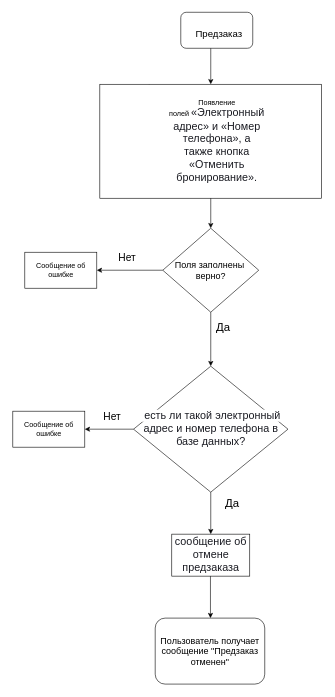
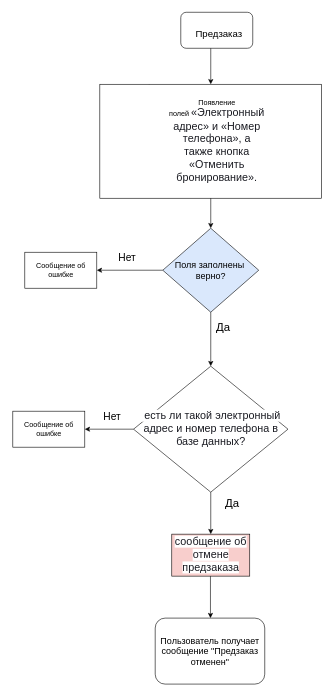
  <mxCell id="0" />
  <mxCell id="1" parent="0" />
  <mxCell id="2" value="" style="endArrow=classic;html=1;rounded=0;" edge="1" parent="1"><mxGeometry width="50" height="50" relative="1" as="geometry"><mxPoint x="248" y="140" as="sourcePoint" /><mxPoint x="248" y="210" as="targetPoint" /></mxGeometry></mxCell>
  <mxCell id="3" value="&lt;font style=&quot;font-size: 15px;&quot;&gt;Пользователь получает сообщение &quot;Предзаказ отменен&quot;&lt;/font&gt;" style="rounded=1;whiteSpace=wrap;html=1;" vertex="1" parent="1"><mxGeometry x="258" y="1030" width="182.62" height="110" as="geometry" /></mxCell>
  <mxCell id="4" value="&lt;font style=&quot;font-size: 16px;&quot;&gt;Предзаказ&lt;/font&gt;" style="text;html=1;strokeColor=none;fillColor=none;align=center;verticalAlign=middle;whiteSpace=wrap;rounded=0;" vertex="1" parent="1"><mxGeometry x="314.62" y="25" width="76" height="25" as="geometry" /></mxCell>
  <mxCell id="5" value="" style="endArrow=classic;html=1;rounded=0;" edge="1" parent="1"><mxGeometry width="50" height="50" relative="1" as="geometry"><mxPoint x="350.62" y="70" as="sourcePoint" /><mxPoint x="350.62" y="140" as="targetPoint" /></mxGeometry></mxCell>
  <mxCell id="6" value="" style="rounded=0;whiteSpace=wrap;html=1;" vertex="1" parent="1"><mxGeometry x="165.68" y="140" width="369.88" height="190" as="geometry" /></mxCell>
  <mxCell id="7" value="Появление полей&amp;nbsp;&lt;span style=&quot;color: rgb(26, 27, 34); font-family: &amp;quot;YS Text&amp;quot;, Arial, Helvetica, sans-serif; font-size: 18px; text-align: start; background-color: rgb(255, 255, 255);&quot;&gt;«Электронный адрес» и «Номер телефона», а также кнопка «Отменить бронирование».&lt;/span&gt;" style="text;html=1;strokeColor=none;fillColor=none;align=center;verticalAlign=middle;whiteSpace=wrap;rounded=0;" vertex="1" parent="1"><mxGeometry x="330.62" y="220" width="60" height="30" as="geometry" /></mxCell>
- <mxCell id="8" value="&lt;font style=&quot;font-size: 15px;&quot;&gt;Поля заполнены&amp;nbsp;&lt;br&gt;верно?&lt;/font&gt;" style="rhombus;whiteSpace=wrap;html=1;" vertex="1" parent="1"><mxGeometry x="270.62" y="380" width="160" height="140" as="geometry" /></mxCell>
+ <mxCell id="8" value="&lt;font style=&quot;font-size: 15px;&quot;&gt;Поля заполнены&amp;nbsp;&lt;br&gt;верно?&lt;/font&gt;" style="rhombus;whiteSpace=wrap;html=1;fillColor=#dae8fc;" vertex="1" parent="1"><mxGeometry x="270.62" y="380" width="160" height="140" as="geometry" /></mxCell>
  <mxCell id="9" value="" style="endArrow=classic;html=1;rounded=0;exitX=0.5;exitY=1;exitDx=0;exitDy=0;" edge="1" source="6" parent="1"><mxGeometry width="50" height="50" relative="1" as="geometry"><mxPoint x="320.62" y="380" as="sourcePoint" /><mxPoint x="350.62" y="380" as="targetPoint" /></mxGeometry></mxCell>
  <mxCell id="10" value="Сообщение об ошибке" style="rounded=0;whiteSpace=wrap;html=1;" vertex="1" parent="1"><mxGeometry x="40.62" y="420" width="120" height="60" as="geometry" /></mxCell>
  <mxCell id="11" value="" style="endArrow=classic;html=1;rounded=0;exitX=0;exitY=0.5;exitDx=0;exitDy=0;entryX=1;entryY=0.5;entryDx=0;entryDy=0;" edge="1" source="8" target="10" parent="1"><mxGeometry width="50" height="50" relative="1" as="geometry"><mxPoint x="200.62" y="590" as="sourcePoint" /><mxPoint x="250.62" y="540" as="targetPoint" /></mxGeometry></mxCell>
  <mxCell id="12" value="" style="endArrow=classic;html=1;rounded=0;exitX=0.5;exitY=1;exitDx=0;exitDy=0;" edge="1" source="8" parent="1"><mxGeometry width="50" height="50" relative="1" as="geometry"><mxPoint x="280.62" y="460" as="sourcePoint" /><mxPoint x="350.62" y="610" as="targetPoint" /></mxGeometry></mxCell>
  <mxCell id="13" value="&lt;font style=&quot;font-size: 17px;&quot;&gt;Нет&lt;/font&gt;" style="text;html=1;align=center;verticalAlign=middle;resizable=0;points=[];autosize=1;strokeColor=none;fillColor=none;" vertex="1" parent="1"><mxGeometry x="185.62" y="415" width="50" height="30" as="geometry" /></mxCell>
  <mxCell id="14" value="&lt;font style=&quot;font-size: 19px;&quot;&gt;Да&lt;/font&gt;" style="text;html=1;align=center;verticalAlign=middle;resizable=0;points=[];autosize=1;strokeColor=none;fillColor=none;" vertex="1" parent="1"><mxGeometry x="345.62" y="525" width="50" height="40" as="geometry" /></mxCell>
  <mxCell id="15" value="&lt;span style=&quot;color: rgb(26, 27, 34); font-family: &amp;quot;YS Text&amp;quot;, Arial, Helvetica, sans-serif; font-size: 18px; text-align: left; background-color: rgb(255, 255, 255);&quot;&gt;&amp;nbsp;есть ли такой электронный адрес и номер телефона в базе данных?&lt;/span&gt;" style="rhombus;whiteSpace=wrap;html=1;fontSize=16;" vertex="1" parent="1"><mxGeometry x="221.87" y="610" width="257.5" height="210" as="geometry" /></mxCell>
  <mxCell id="16" value="" style="endArrow=classic;html=1;rounded=0;exitX=0;exitY=0.5;exitDx=0;exitDy=0;" edge="1" source="15" parent="1"><mxGeometry width="50" height="50" relative="1" as="geometry"><mxPoint x="360.62" y="530" as="sourcePoint" /><mxPoint x="140.62" y="715" as="targetPoint" /></mxGeometry></mxCell>
  <mxCell id="17" value="" style="endArrow=classic;html=1;rounded=0;fontSize=16;exitX=0.5;exitY=1;exitDx=0;exitDy=0;" edge="1" source="15" parent="1"><mxGeometry width="50" height="50" relative="1" as="geometry"><mxPoint x="210.62" y="890" as="sourcePoint" /><mxPoint x="350.62" y="890" as="targetPoint" /></mxGeometry></mxCell>
  <mxCell id="18" value="&lt;font style=&quot;font-size: 19px;&quot;&gt;Да&lt;/font&gt;" style="text;html=1;align=center;verticalAlign=middle;resizable=0;points=[];autosize=1;strokeColor=none;fillColor=none;" vertex="1" parent="1"><mxGeometry x="360.62" y="820" width="50" height="40" as="geometry" /></mxCell>
  <mxCell id="19" value="&lt;font style=&quot;font-size: 17px;&quot;&gt;Нет&lt;/font&gt;" style="text;html=1;align=center;verticalAlign=middle;resizable=0;points=[];autosize=1;strokeColor=none;fillColor=none;" vertex="1" parent="1"><mxGeometry x="160.62" y="680" width="50" height="30" as="geometry" /></mxCell>
  <mxCell id="20" value="Сообщение об ошибке" style="rounded=0;whiteSpace=wrap;html=1;" vertex="1" parent="1"><mxGeometry x="20.62" y="685" width="120" height="60" as="geometry" /></mxCell>
- <mxCell id="21" value="&lt;span style=&quot;color: rgb(26, 27, 34); font-family: &amp;quot;YS Text&amp;quot;, Arial, Helvetica, sans-serif; font-size: 18px; text-align: left; background-color: rgb(255, 255, 255);&quot;&gt;сообщение об отмене предзаказа&lt;/span&gt;" style="rounded=0;whiteSpace=wrap;html=1;" vertex="1" parent="1"><mxGeometry x="285.62" y="890" width="130" height="70" as="geometry" /></mxCell>
+ <mxCell id="21" value="&lt;span style=&quot;color: rgb(26, 27, 34); font-family: &amp;quot;YS Text&amp;quot;, Arial, Helvetica, sans-serif; font-size: 18px; text-align: left; background-color: rgb(255, 255, 255);&quot;&gt;сообщение об отмене предзаказа&lt;/span&gt;" style="rounded=0;whiteSpace=wrap;html=1;fillColor=#f8cecc;" vertex="1" parent="1"><mxGeometry x="285.62" y="890" width="130" height="70" as="geometry" /></mxCell>
  <mxCell id="22" value="" style="endArrow=classic;html=1;rounded=0;fontSize=16;exitX=0.5;exitY=1;exitDx=0;exitDy=0;" edge="1" parent="1"><mxGeometry width="50" height="50" relative="1" as="geometry"><mxPoint x="350.12" y="960" as="sourcePoint" /><mxPoint x="350.12" y="1030" as="targetPoint" /></mxGeometry></mxCell>
  <mxCell id="23" value="" style="rounded=1;whiteSpace=wrap;html=1;" vertex="1" parent="1"><mxGeometry x="300.62" y="20" width="120" height="60" as="geometry" /></mxCell>
  <mxCell id="24" value="&lt;font style=&quot;font-size: 16px;&quot;&gt;Предзаказ&lt;/font&gt;" style="text;html=1;strokeColor=none;fillColor=none;align=center;verticalAlign=middle;whiteSpace=wrap;rounded=0;" vertex="1" parent="1"><mxGeometry x="328" y="50" width="72.62" height="10" as="geometry" /></mxCell>
